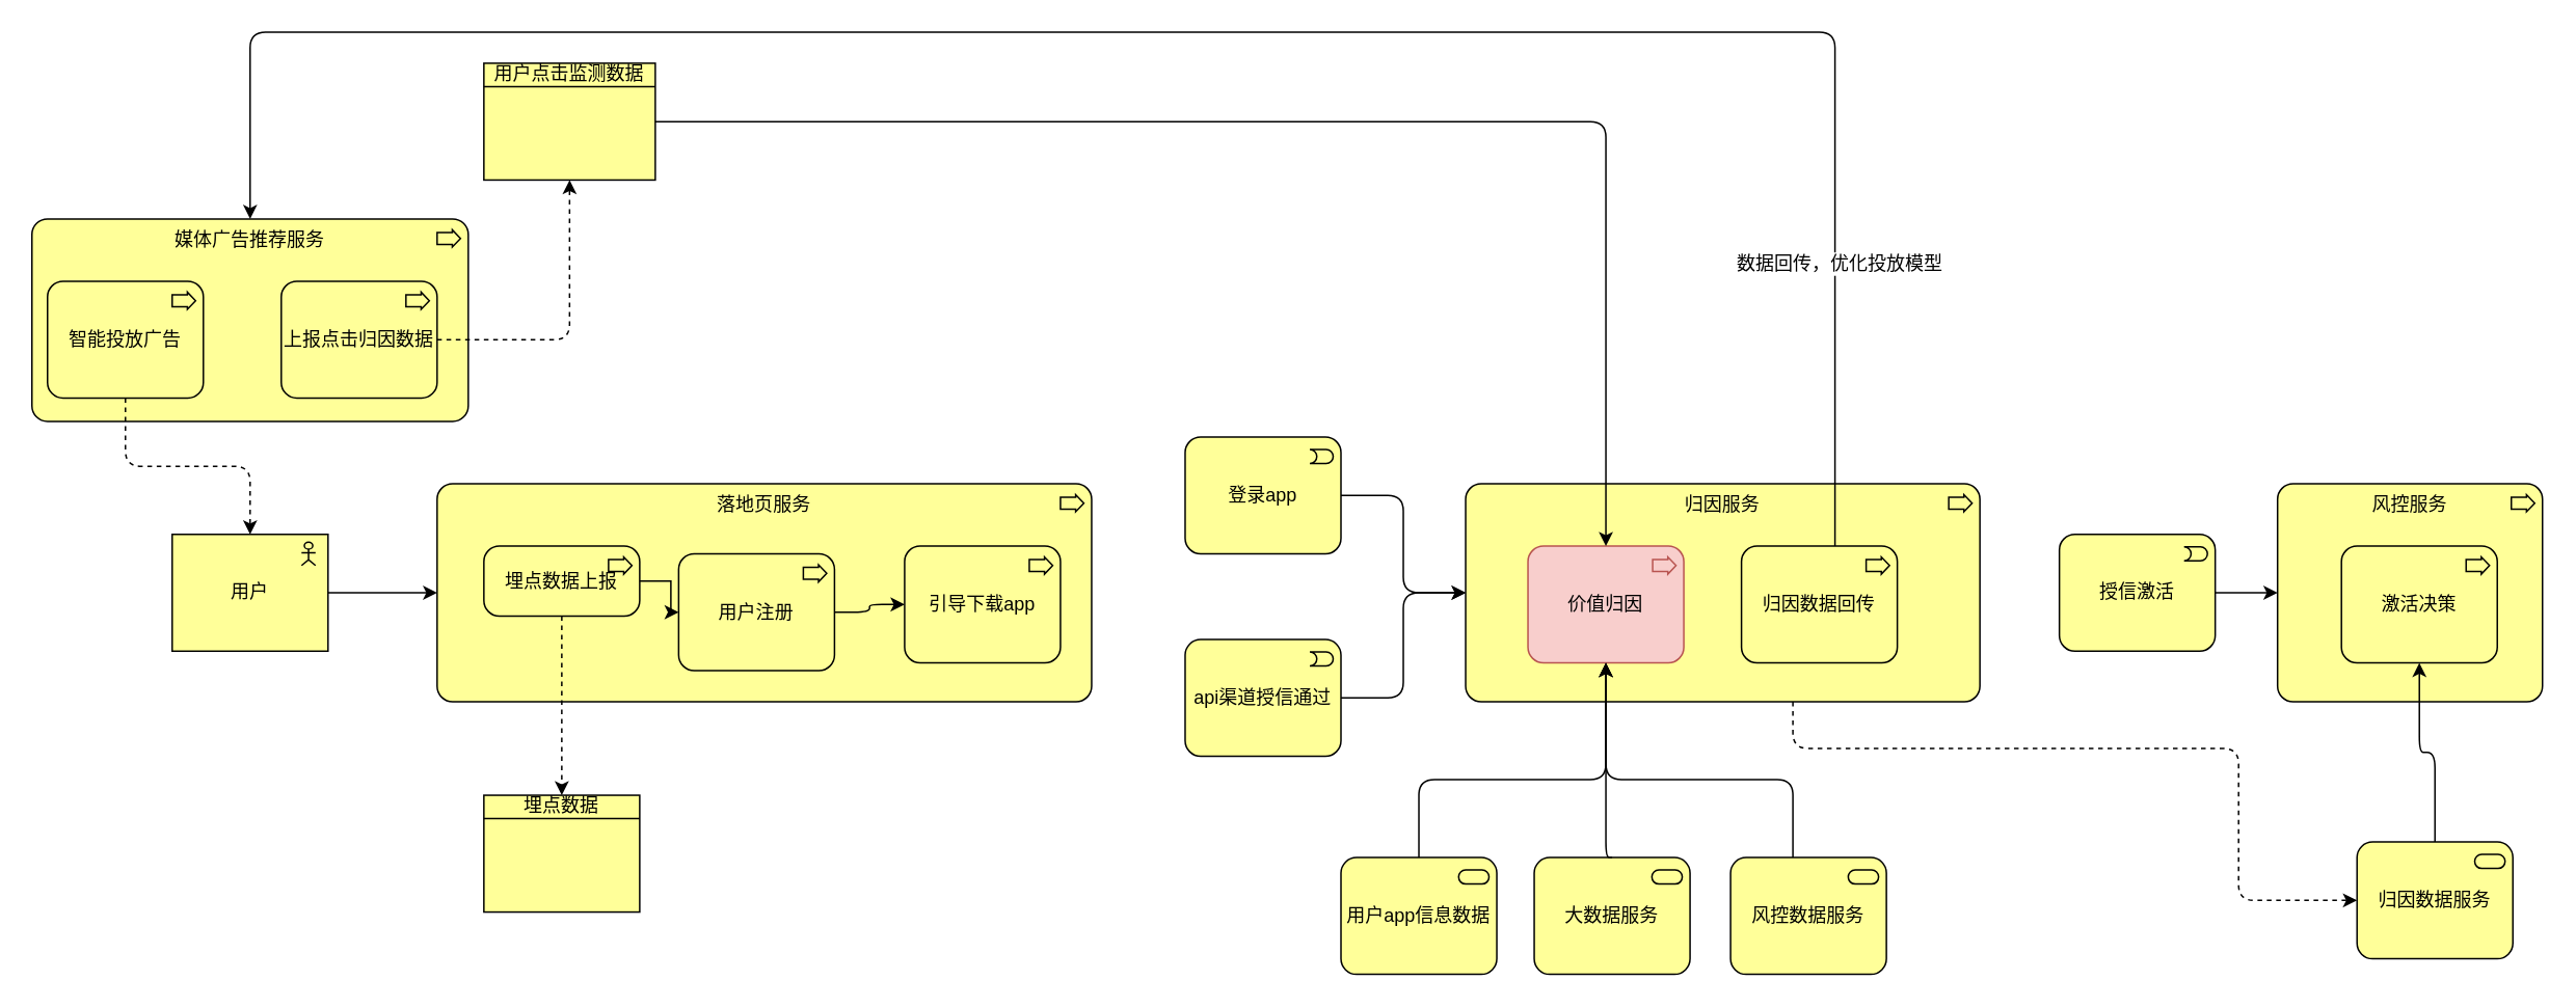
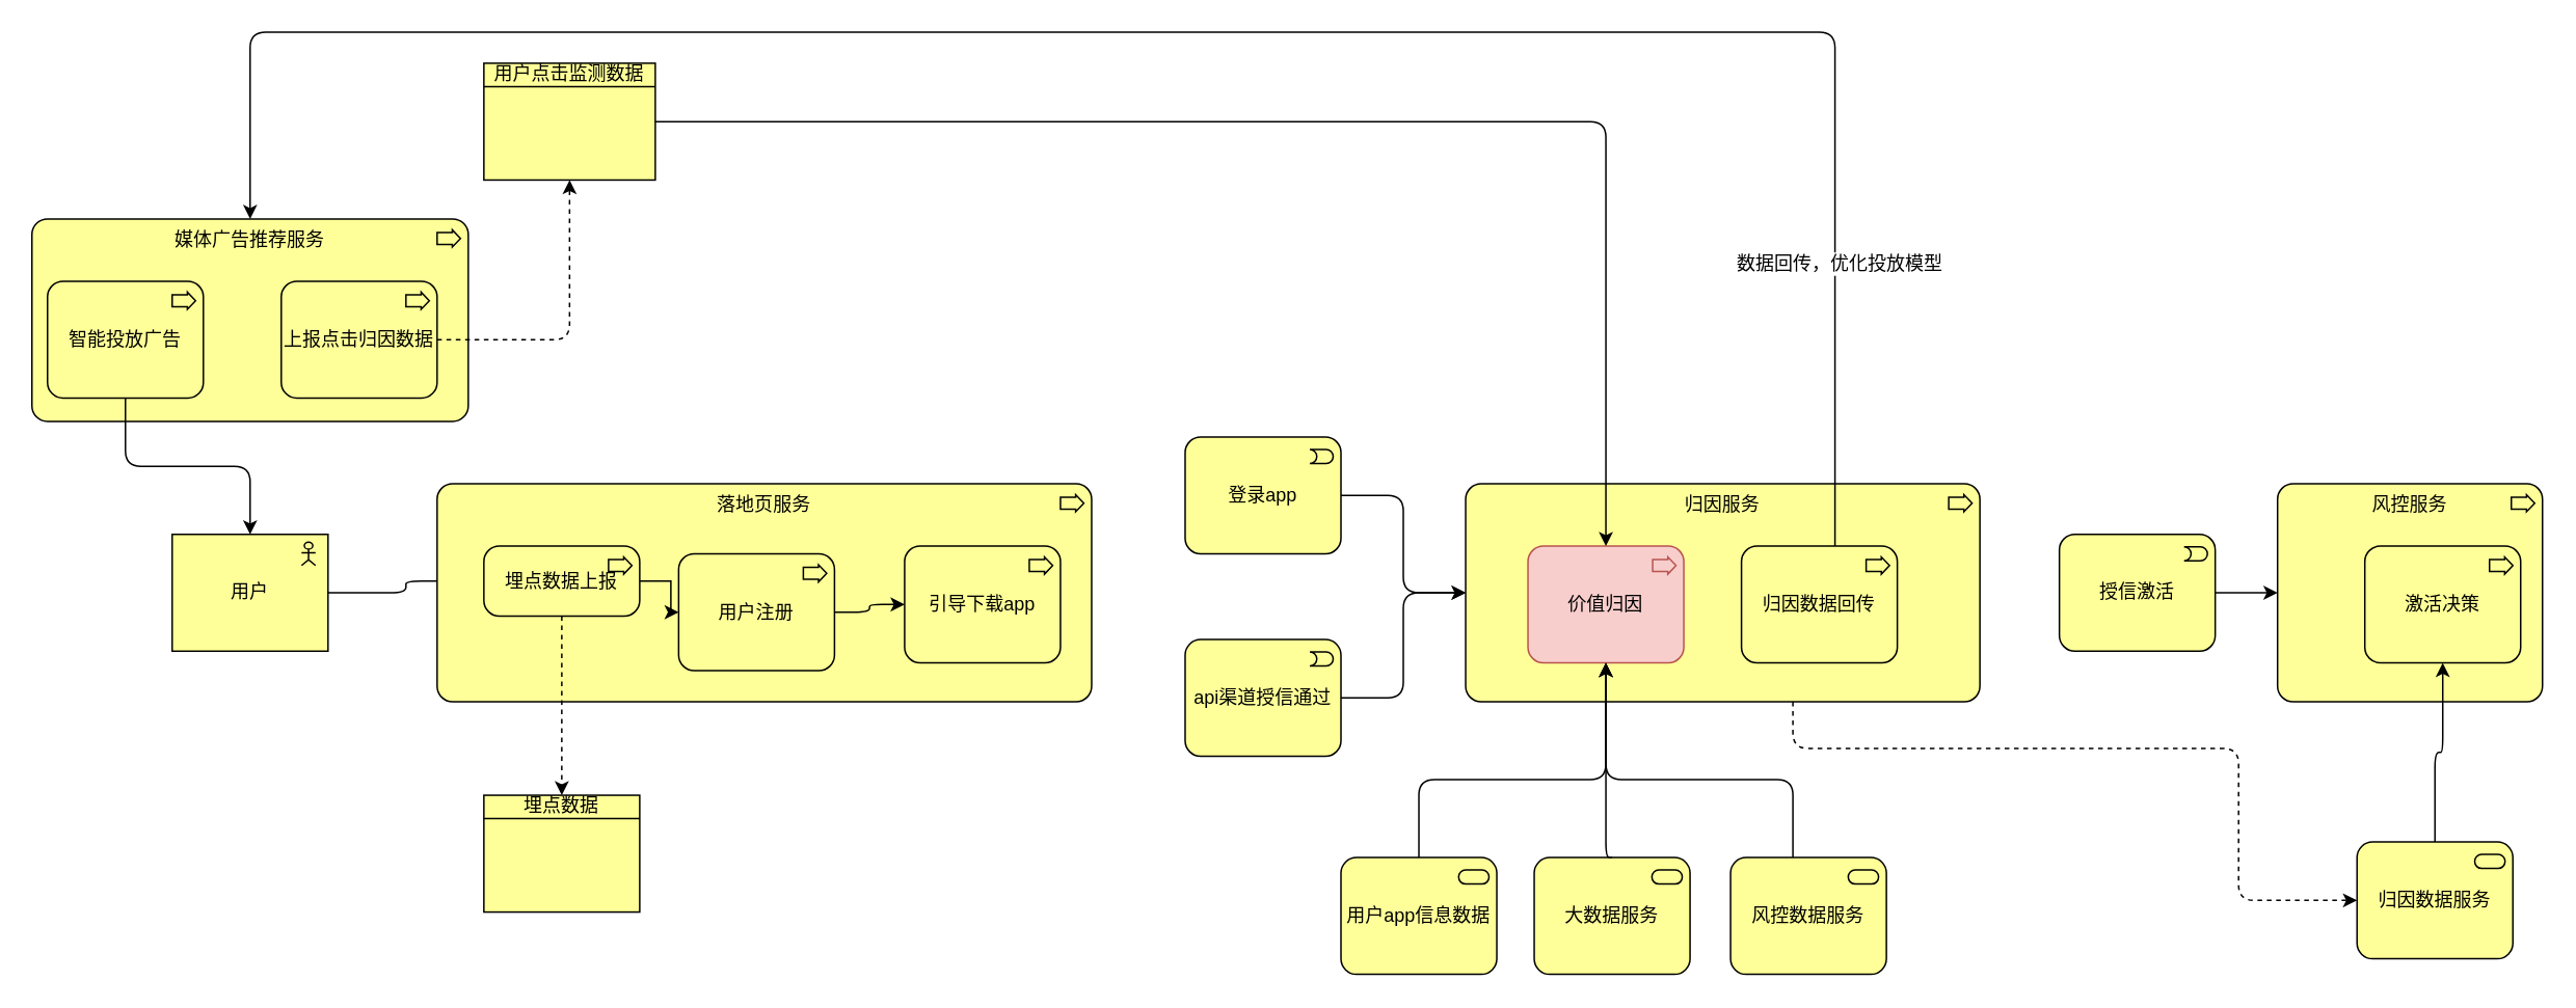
  <mxCell id="0" />
  <mxCell id="1" parent="0" />
- <mxCell id="2" style="edgeStyle=orthogonalEdgeStyle;rounded=1;orthogonalLoop=1;jettySize=auto;html=1;curved=0;" parent="1" source="3" target="4" edge="1"><mxGeometry relative="1" as="geometry" /></mxCell>
+ <mxCell id="2" style="edgeStyle=orthogonalEdgeStyle;rounded=1;orthogonalLoop=1;jettySize=auto;html=1;curved=0;" parent="1" source="3" target="6" edge="1"><mxGeometry relative="1" as="geometry" /></mxCell>
  <mxCell id="3" value="用户" style="html=1;outlineConnect=0;whiteSpace=wrap;fillColor=#ffff99;shape=mxgraph.archimate.application;appType=actor" parent="1" vertex="1"><mxGeometry x="110" y="342.5" width="100" height="75" as="geometry" /></mxCell>
  <mxCell id="4" value="落地页服务" style="html=1;outlineConnect=0;whiteSpace=wrap;fillColor=#ffff99;shape=mxgraph.archimate.business;busType=process;verticalAlign=top;" parent="1" vertex="1"><mxGeometry x="280" y="310" width="420" height="140" as="geometry" /></mxCell>
  <mxCell id="5" style="edgeStyle=orthogonalEdgeStyle;rounded=0;orthogonalLoop=1;jettySize=auto;html=1;" edge="1" parent="1" source="6" target="7"><mxGeometry relative="1" as="geometry" /></mxCell>
  <mxCell id="6" value="埋点数据上报" style="html=1;outlineConnect=0;whiteSpace=wrap;fillColor=#ffff99;shape=mxgraph.archimate.business;busType=process" parent="1" vertex="1"><mxGeometry x="310" y="350" width="100" height="45" as="geometry" /></mxCell>
  <mxCell id="7" value="用户注册" style="html=1;outlineConnect=0;whiteSpace=wrap;fillColor=#ffff99;shape=mxgraph.archimate.business;busType=process" parent="1" vertex="1"><mxGeometry x="435" y="355" width="100" height="75" as="geometry" /></mxCell>
  <mxCell id="8" style="edgeStyle=orthogonalEdgeStyle;rounded=0;orthogonalLoop=1;jettySize=auto;html=1;entryX=0.5;entryY=0;entryDx=0;entryDy=0;entryPerimeter=0;dashed=1;" parent="1" source="6" edge="1"><mxGeometry relative="1" as="geometry"><mxPoint x="360" y="510" as="targetPoint" /></mxGeometry></mxCell>
  <mxCell id="9" value="埋点数据" style="html=1;outlineConnect=0;whiteSpace=wrap;fillColor=#ffff99;shape=mxgraph.archimate.businessObject;overflow=fill" vertex="1" parent="1"><mxGeometry x="310" y="510" width="100" height="75" as="geometry" /></mxCell>
  <mxCell id="10" value="媒体广告推荐服务" style="html=1;outlineConnect=0;whiteSpace=wrap;fillColor=#ffff99;shape=mxgraph.archimate.business;busType=process;verticalAlign=top;" vertex="1" parent="1"><mxGeometry x="20" y="140" width="280" height="130" as="geometry" /></mxCell>
  <mxCell id="11" value="智能投放广告" style="html=1;outlineConnect=0;whiteSpace=wrap;fillColor=#ffff99;shape=mxgraph.archimate.business;busType=process" vertex="1" parent="1"><mxGeometry x="30" y="180" width="100" height="75" as="geometry" /></mxCell>
- <mxCell id="12" style="edgeStyle=orthogonalEdgeStyle;rounded=1;orthogonalLoop=1;jettySize=auto;html=1;entryX=0.5;entryY=0;entryDx=0;entryDy=0;entryPerimeter=0;strokeColor=default;align=center;verticalAlign=middle;fontFamily=Helvetica;fontSize=11;fontColor=default;labelBackgroundColor=default;endArrow=classic;dashed=1;" edge="1" parent="1" source="11" target="3"><mxGeometry relative="1" as="geometry" /></mxCell>
+ <mxCell id="12" style="edgeStyle=orthogonalEdgeStyle;rounded=1;orthogonalLoop=1;jettySize=auto;html=1;entryX=0.5;entryY=0;entryDx=0;entryDy=0;entryPerimeter=0;strokeColor=default;align=center;verticalAlign=middle;fontFamily=Helvetica;fontSize=11;fontColor=default;labelBackgroundColor=default;endArrow=classic;" edge="1" parent="1" source="11" target="3"><mxGeometry relative="1" as="geometry" /></mxCell>
  <mxCell id="13" value="上报点击归因数据" style="html=1;outlineConnect=0;whiteSpace=wrap;fillColor=#ffff99;shape=mxgraph.archimate.business;busType=process" vertex="1" parent="1"><mxGeometry x="180" y="180" width="100" height="75" as="geometry" /></mxCell>
  <mxCell id="14" value="用户点击监测数据" style="html=1;outlineConnect=0;whiteSpace=wrap;fillColor=#ffff99;shape=mxgraph.archimate.businessObject;overflow=fill" vertex="1" parent="1"><mxGeometry x="310" y="40" width="110" height="75" as="geometry" /></mxCell>
  <mxCell id="15" style="edgeStyle=orthogonalEdgeStyle;rounded=1;orthogonalLoop=1;jettySize=auto;html=1;entryX=0.5;entryY=1;entryDx=0;entryDy=0;entryPerimeter=0;strokeColor=default;align=center;verticalAlign=middle;fontFamily=Helvetica;fontSize=11;fontColor=default;labelBackgroundColor=default;endArrow=classic;dashed=1;" edge="1" parent="1" source="13" target="14"><mxGeometry relative="1" as="geometry" /></mxCell>
  <mxCell id="16" value="归因服务" style="html=1;outlineConnect=0;whiteSpace=wrap;fillColor=#ffff99;shape=mxgraph.archimate.business;busType=process;verticalAlign=top;" vertex="1" parent="1"><mxGeometry x="940" y="310" width="330" height="140" as="geometry" /></mxCell>
  <mxCell id="17" value="引导下载app" style="html=1;outlineConnect=0;whiteSpace=wrap;fillColor=#ffff99;shape=mxgraph.archimate.business;busType=process" vertex="1" parent="1"><mxGeometry x="580" y="350" width="100" height="75" as="geometry" /></mxCell>
  <mxCell id="18" style="edgeStyle=orthogonalEdgeStyle;rounded=1;orthogonalLoop=1;jettySize=auto;html=1;entryX=0;entryY=0.5;entryDx=0;entryDy=0;entryPerimeter=0;strokeColor=default;align=center;verticalAlign=middle;fontFamily=Helvetica;fontSize=11;fontColor=default;labelBackgroundColor=default;endArrow=classic;" edge="1" parent="1" source="7" target="17"><mxGeometry relative="1" as="geometry" /></mxCell>
  <mxCell id="19" value="&lt;font style=&quot;font-size: 12px;&quot;&gt;登录app&lt;/font&gt;" style="html=1;outlineConnect=0;whiteSpace=wrap;fillColor=#ffff99;shape=mxgraph.archimate.business;busType=event;fontFamily=Helvetica;fontSize=11;fontColor=default;labelBackgroundColor=none;" vertex="1" parent="1"><mxGeometry x="760" y="280" width="100" height="75" as="geometry" /></mxCell>
  <mxCell id="20" value="&lt;font style=&quot;font-size: 12px;&quot;&gt;api渠道授信通过&lt;/font&gt;" style="html=1;outlineConnect=0;whiteSpace=wrap;fillColor=#ffff99;shape=mxgraph.archimate.business;busType=event;fontFamily=Helvetica;fontSize=11;fontColor=default;labelBackgroundColor=none;" vertex="1" parent="1"><mxGeometry x="760" y="410" width="100" height="75" as="geometry" /></mxCell>
  <mxCell id="21" style="edgeStyle=orthogonalEdgeStyle;rounded=1;orthogonalLoop=1;jettySize=auto;html=1;entryX=0;entryY=0.5;entryDx=0;entryDy=0;entryPerimeter=0;strokeColor=default;align=center;verticalAlign=middle;fontFamily=Helvetica;fontSize=11;fontColor=default;labelBackgroundColor=default;endArrow=classic;" edge="1" parent="1" source="19" target="16"><mxGeometry relative="1" as="geometry" /></mxCell>
  <mxCell id="22" style="edgeStyle=orthogonalEdgeStyle;rounded=1;orthogonalLoop=1;jettySize=auto;html=1;entryX=0;entryY=0.5;entryDx=0;entryDy=0;entryPerimeter=0;strokeColor=default;align=center;verticalAlign=middle;fontFamily=Helvetica;fontSize=11;fontColor=default;labelBackgroundColor=default;endArrow=classic;" edge="1" parent="1" source="20" target="16"><mxGeometry relative="1" as="geometry" /></mxCell>
  <mxCell id="23" value="价值归因" style="html=1;outlineConnect=0;whiteSpace=wrap;fillColor=#f8cecc;shape=mxgraph.archimate.business;busType=process;strokeColor=#b85450;" vertex="1" parent="1"><mxGeometry x="980" y="350" width="100" height="75" as="geometry" /></mxCell>
  <mxCell id="24" value="大数据服务" style="html=1;outlineConnect=0;whiteSpace=wrap;fillColor=#ffff99;shape=mxgraph.archimate.business;busType=service;fontFamily=Helvetica;fontSize=12;fontColor=default;labelBackgroundColor=none;" vertex="1" parent="1"><mxGeometry x="984" y="550" width="100" height="75" as="geometry" /></mxCell>
  <mxCell id="25" style="edgeStyle=orthogonalEdgeStyle;rounded=1;orthogonalLoop=1;jettySize=auto;html=1;strokeColor=default;align=center;verticalAlign=middle;fontFamily=Helvetica;fontSize=11;fontColor=default;labelBackgroundColor=default;endArrow=classic;" edge="1" parent="1" source="14" target="23"><mxGeometry relative="1" as="geometry" /></mxCell>
  <mxCell id="26" value="风控数据服务" style="html=1;outlineConnect=0;whiteSpace=wrap;fillColor=#ffff99;shape=mxgraph.archimate.business;busType=service;fontFamily=Helvetica;fontSize=12;fontColor=default;labelBackgroundColor=none;" vertex="1" parent="1"><mxGeometry x="1110" y="550" width="100" height="75" as="geometry" /></mxCell>
  <mxCell id="27" style="edgeStyle=orthogonalEdgeStyle;rounded=1;orthogonalLoop=1;jettySize=auto;html=1;strokeColor=default;align=center;verticalAlign=middle;fontFamily=Helvetica;fontSize=11;fontColor=default;labelBackgroundColor=default;endArrow=classic;" edge="1" parent="1" source="28" target="23"><mxGeometry relative="1" as="geometry"><Array as="points"><mxPoint x="910" y="500" /><mxPoint x="1030" y="500" /></Array></mxGeometry></mxCell>
  <mxCell id="28" value="用户app信息数据" style="html=1;outlineConnect=0;whiteSpace=wrap;fillColor=#ffff99;shape=mxgraph.archimate.business;busType=service;fontFamily=Helvetica;fontSize=12;fontColor=default;labelBackgroundColor=none;" vertex="1" parent="1"><mxGeometry x="860" y="550" width="100" height="75" as="geometry" /></mxCell>
  <mxCell id="29" style="edgeStyle=orthogonalEdgeStyle;rounded=1;orthogonalLoop=1;jettySize=auto;html=1;entryX=0.5;entryY=1;entryDx=0;entryDy=0;entryPerimeter=0;strokeColor=default;align=center;verticalAlign=middle;fontFamily=Helvetica;fontSize=11;fontColor=default;labelBackgroundColor=default;endArrow=classic;exitX=0.5;exitY=0;exitDx=0;exitDy=0;exitPerimeter=0;" edge="1" parent="1" source="24" target="23"><mxGeometry relative="1" as="geometry"><Array as="points"><mxPoint x="1030" y="510" /><mxPoint x="1030" y="510" /></Array></mxGeometry></mxCell>
  <mxCell id="30" style="edgeStyle=orthogonalEdgeStyle;rounded=1;orthogonalLoop=1;jettySize=auto;html=1;entryX=0.5;entryY=1;entryDx=0;entryDy=0;entryPerimeter=0;strokeColor=default;align=center;verticalAlign=middle;fontFamily=Helvetica;fontSize=11;fontColor=default;labelBackgroundColor=default;endArrow=classic;" edge="1" parent="1" source="26" target="23"><mxGeometry relative="1" as="geometry"><Array as="points"><mxPoint x="1150" y="500" /><mxPoint x="1030" y="500" /></Array></mxGeometry></mxCell>
  <mxCell id="31" value="归因数据服务" style="html=1;outlineConnect=0;whiteSpace=wrap;fillColor=#ffff99;shape=mxgraph.archimate.business;busType=service;fontFamily=Helvetica;fontSize=12;fontColor=default;labelBackgroundColor=none;" vertex="1" parent="1"><mxGeometry x="1512" y="540" width="100" height="75" as="geometry" /></mxCell>
  <mxCell id="32" style="edgeStyle=orthogonalEdgeStyle;rounded=1;orthogonalLoop=1;jettySize=auto;html=1;strokeColor=default;align=center;verticalAlign=middle;fontFamily=Helvetica;fontSize=11;fontColor=default;labelBackgroundColor=default;endArrow=classic;" edge="1" parent="1" source="33" target="34"><mxGeometry relative="1" as="geometry" /></mxCell>
  <mxCell id="33" value="&lt;font style=&quot;font-size: 12px;&quot;&gt;授信激活&lt;/font&gt;" style="html=1;outlineConnect=0;whiteSpace=wrap;fillColor=#ffff99;shape=mxgraph.archimate.business;busType=event;fontFamily=Helvetica;fontSize=11;fontColor=default;labelBackgroundColor=none;" vertex="1" parent="1"><mxGeometry x="1321" y="342.5" width="100" height="75" as="geometry" /></mxCell>
  <mxCell id="34" value="风控服务" style="html=1;outlineConnect=0;whiteSpace=wrap;fillColor=#ffff99;shape=mxgraph.archimate.business;busType=process;verticalAlign=top;" vertex="1" parent="1"><mxGeometry x="1461" y="310" width="170" height="140" as="geometry" /></mxCell>
- <mxCell id="35" value="激活决策" style="html=1;outlineConnect=0;whiteSpace=wrap;fillColor=#ffff99;shape=mxgraph.archimate.business;busType=process" vertex="1" parent="1"><mxGeometry x="1502" y="350" width="100" height="75" as="geometry" /></mxCell>
+ <mxCell id="35" value="激活决策" style="html=1;outlineConnect=0;whiteSpace=wrap;fillColor=#ffff99;shape=mxgraph.archimate.business;busType=process" vertex="1" parent="1"><mxGeometry x="1517" y="350" width="100" height="75" as="geometry" /></mxCell>
  <mxCell id="36" style="edgeStyle=orthogonalEdgeStyle;rounded=1;orthogonalLoop=1;jettySize=auto;html=1;entryX=0.5;entryY=1;entryDx=0;entryDy=0;entryPerimeter=0;strokeColor=default;align=center;verticalAlign=middle;fontFamily=Helvetica;fontSize=11;fontColor=default;labelBackgroundColor=default;endArrow=classic;" edge="1" parent="1" source="31" target="35"><mxGeometry relative="1" as="geometry" /></mxCell>
  <mxCell id="37" style="edgeStyle=orthogonalEdgeStyle;rounded=1;orthogonalLoop=1;jettySize=auto;html=1;entryX=0;entryY=0.5;entryDx=0;entryDy=0;entryPerimeter=0;strokeColor=default;align=center;verticalAlign=middle;fontFamily=Helvetica;fontSize=11;fontColor=default;labelBackgroundColor=default;endArrow=classic;dashed=1;" edge="1" parent="1" source="16" target="31"><mxGeometry relative="1" as="geometry"><Array as="points"><mxPoint x="1150" y="480" /><mxPoint x="1436" y="480" /><mxPoint x="1436" y="578" /></Array></mxGeometry></mxCell>
  <mxCell id="38" value="归因数据回传" style="html=1;outlineConnect=0;whiteSpace=wrap;fillColor=#ffff99;shape=mxgraph.archimate.business;busType=process" vertex="1" parent="1"><mxGeometry x="1117" y="350" width="100" height="75" as="geometry" /></mxCell>
  <mxCell id="39" style="edgeStyle=orthogonalEdgeStyle;rounded=1;orthogonalLoop=1;jettySize=auto;html=1;entryX=0.5;entryY=0;entryDx=0;entryDy=0;entryPerimeter=0;strokeColor=default;align=center;verticalAlign=middle;fontFamily=Helvetica;fontSize=11;fontColor=default;labelBackgroundColor=default;endArrow=classic;" edge="1" parent="1" source="38" target="10"><mxGeometry relative="1" as="geometry"><Array as="points"><mxPoint x="1177" y="20" /><mxPoint x="160" y="20" /></Array></mxGeometry></mxCell>
  <mxCell id="40" value="数据回传，优化投放模型" style="edgeLabel;html=1;align=center;verticalAlign=middle;resizable=0;points=[];fontFamily=Helvetica;fontSize=12;fontColor=default;labelBackgroundColor=default;" vertex="1" connectable="0" parent="39"><mxGeometry x="-0.752" y="-2" relative="1" as="geometry"><mxPoint as="offset" /></mxGeometry></mxCell>
